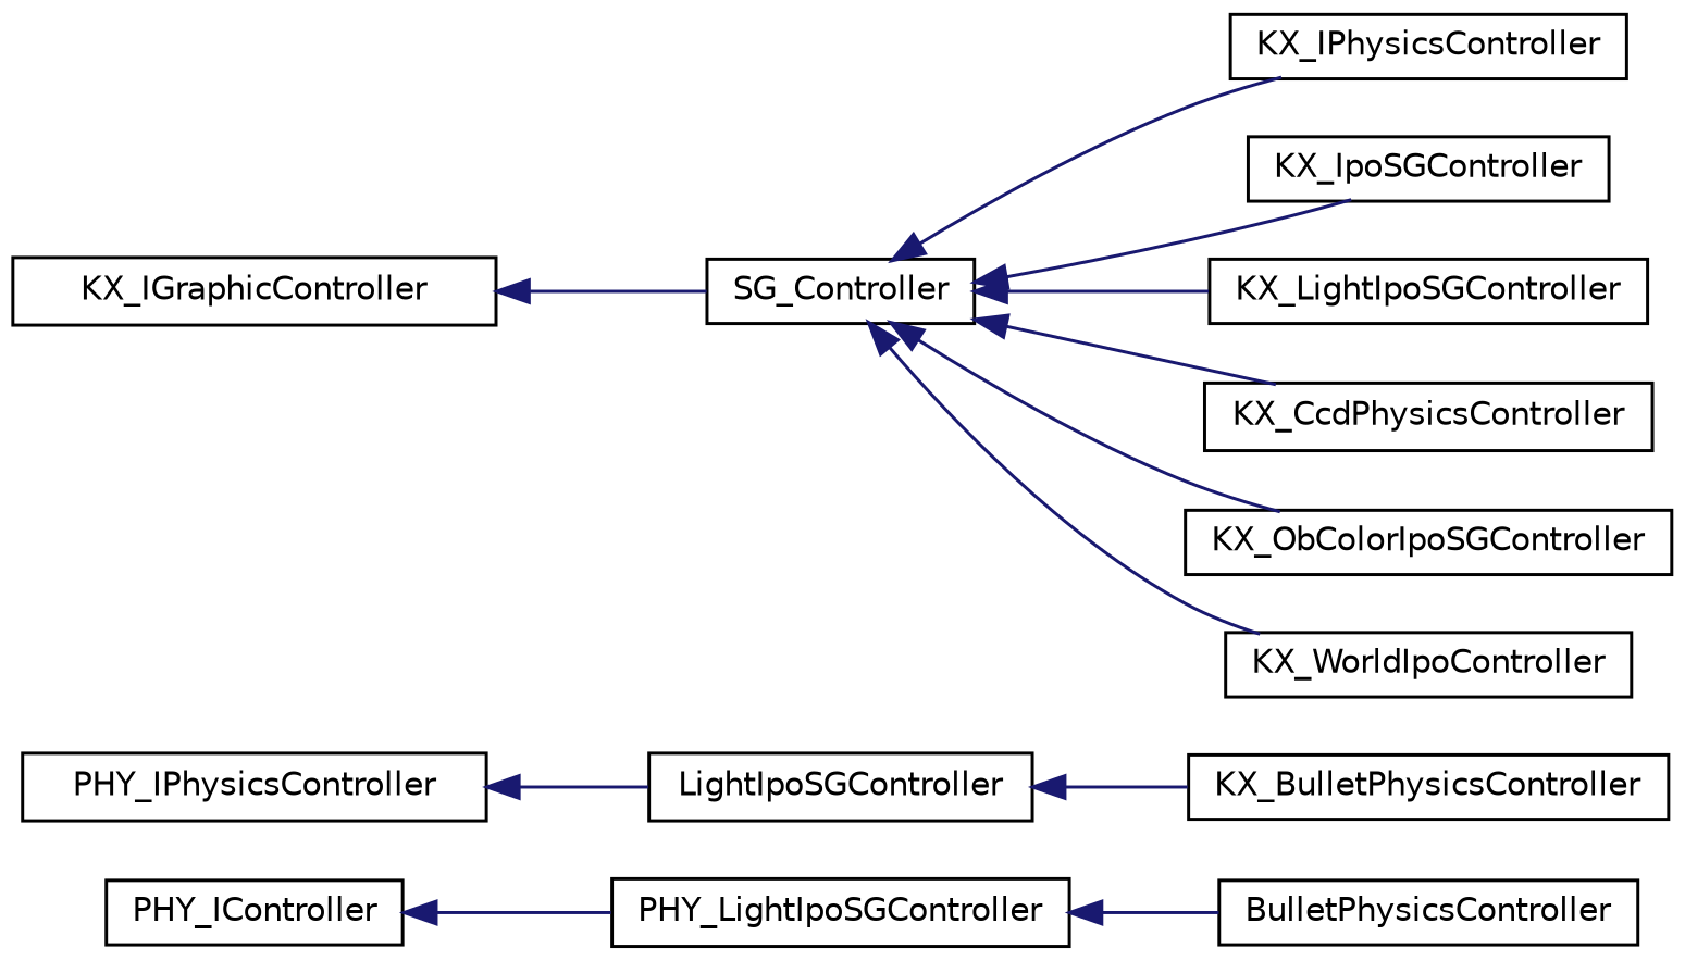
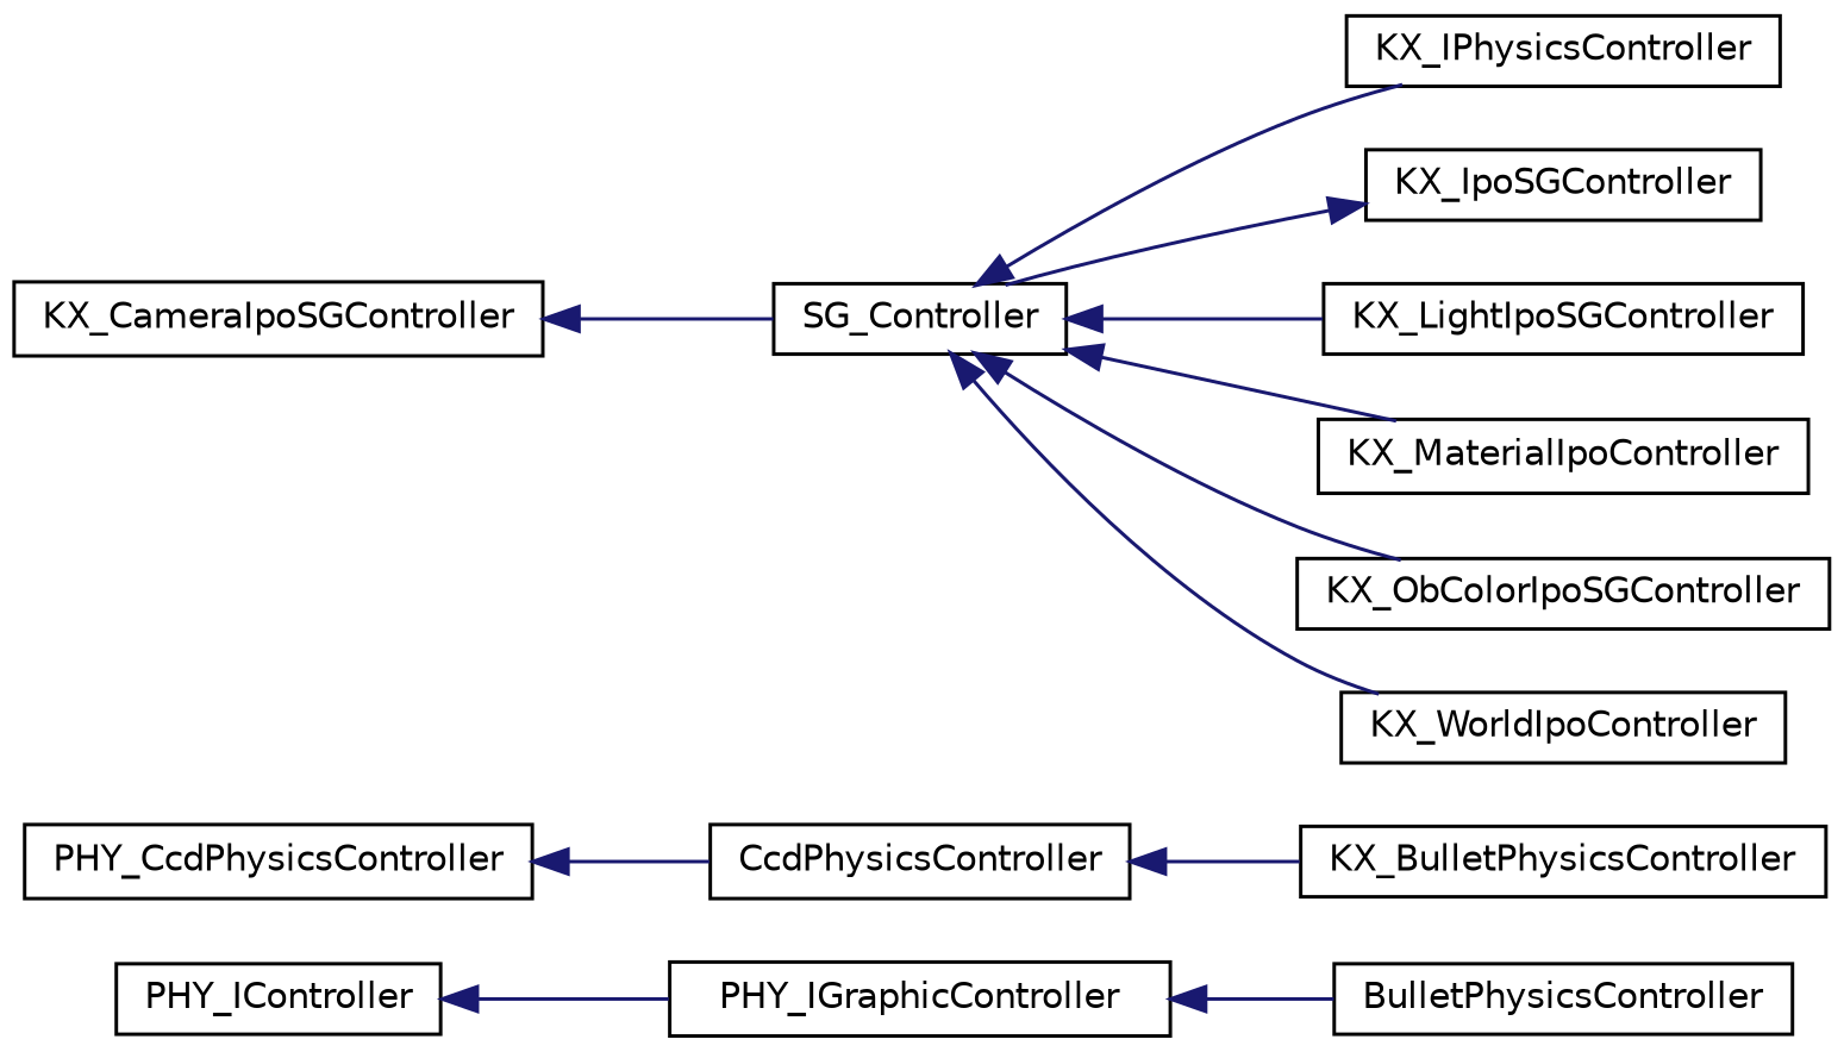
  digraph {
    rankdir=LR
    node [color=black fillcolor=white fontname=Helvetica fontsize=10 shape=record style=filled]
    edge [color=midnightblue dir=back fontname=Helvetica fontsize=10 labelfontname=Helvetica labelfontsize=10 style=solid]
    n1 [height=0.2 label=PHY_IController width=0.4]
-   n2 [height=0.2 label=PHY_LightIpoSGController width=0.4]
+   n2 [height=0.2 label=PHY_IGraphicController width=0.4]
    n3 [height=0.2 label=BulletPhysicsController width=0.4]
-   n4 [height=0.2 label=PHY_IPhysicsController width=0.4]
-   n5 [height=0.2 label=LightIpoSGController width=0.4]
+   n4 [height=0.2 label=PHY_CcdPhysicsController width=0.4]
+   n5 [height=0.2 label=CcdPhysicsController width=0.4]
    n6 [height=0.2 label=KX_BulletPhysicsController width=0.4]
    n7 [height=0.2 label=SG_Controller width=0.4]
    n8 [height=0.2 label=KX_IPhysicsController width=0.4]
    n9 [height=0.2 label=KX_IpoSGController width=0.4]
    n10 [height=0.2 label=KX_LightIpoSGController width=0.4]
-   n11 [height=0.2 label=KX_CcdPhysicsController width=0.4]
+   n11 [height=0.2 label=KX_MaterialIpoController width=0.4]
    n12 [height=0.2 label=KX_ObColorIpoSGController width=0.4]
    n13 [height=0.2 label=KX_WorldIpoController width=0.4]
-   n14 [height=0.2 label=KX_IGraphicController width=0.4]
+   n14 [height=0.2 label=KX_CameraIpoSGController width=0.4]
    n1 -> n2
    n2 -> n3
    n4 -> n5
    n5 -> n6
    n7 -> n8
-   n7 -> n9
+   n9 -> n7
    n7 -> n10
    n7 -> n11
    n7 -> n12
    n7 -> n13
    n14 -> n7
  }
